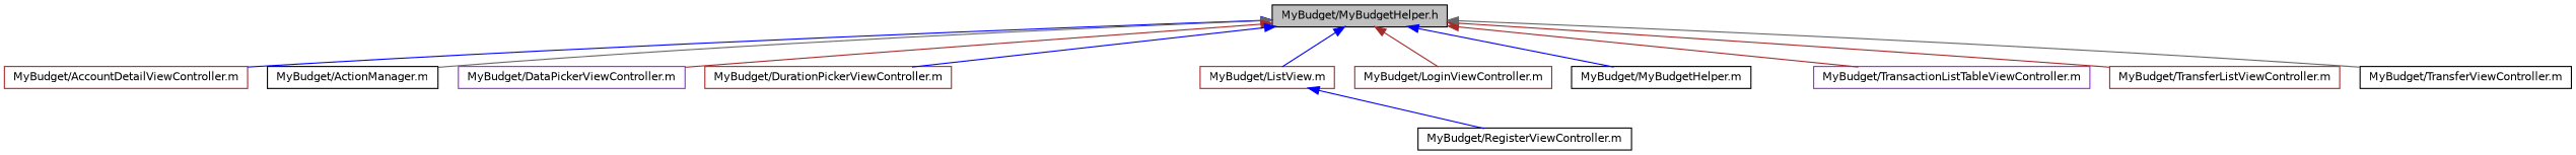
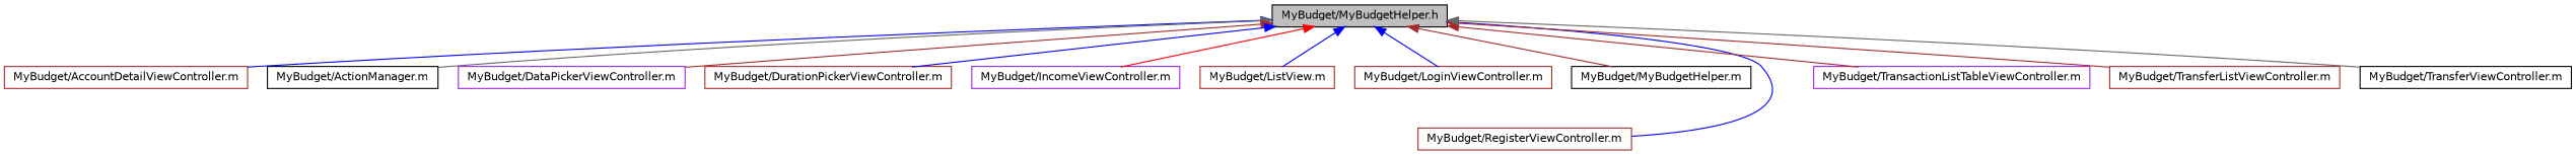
  digraph {
    node [color=brown fillcolor=white fontname=Helvetica fontsize=10 shape=record style=filled]
    edge [color=blue dir=back fontname=Helvetica fontsize=10 labelfontname=Helvetica labelfontsize=10 style=solid]
    n1 [color=black fillcolor=grey75 fontcolor=black height=0.2 label="MyBudget/MyBudgetHelper.h" width=0.4]
    n2 [height=0.2 label="MyBudget/AccountDetailViewController.m" width=0.4]
    n3 [color=black height=0.2 label="MyBudget/ActionManager.m" width=0.4]
    n4 [color=purple height=0.2 label="MyBudget/DataPickerViewController.m" width=0.4]
    n5 [height=0.2 label="MyBudget/DurationPickerViewController.m" width=0.4]
+   n6 [color=purple height=0.2 label="MyBudget/IncomeViewController.m" width=0.4]
    n7 [height=0.2 label="MyBudget/ListView.m" width=0.4]
    n8 [height=0.2 label="MyBudget/LoginViewController.m" width=0.4]
    n9 [color=black height=0.2 label="MyBudget/MyBudgetHelper.m" width=0.4]
-   n10 [color=black height=0.2 label="MyBudget/RegisterViewController.m" width=0.4]
+   n10 [height=0.2 label="MyBudget/RegisterViewController.m" width=0.4]
    n11 [color=purple height=0.2 label="MyBudget/TransactionListTableViewController.m" width=0.4]
    n12 [height=0.2 label="MyBudget/TransferListViewController.m" width=0.4]
    n13 [color=black height=0.2 label="MyBudget/TransferViewController.m" width=0.4]
    n1 -> n2
    n1 -> n3 [color=gray40]
    n1 -> n4 [color=brown]
    n1 -> n5
+   n1 -> n6 [color=red]
    n1 -> n7
-   n1 -> n8 [color=brown]
-   n1 -> n9
-   n7 -> n10
+   n1 -> n8
+   n1 -> n9 [color=brown]
+   n1 -> n10
    n1 -> n11 [color=brown]
    n1 -> n12 [color=brown]
    n1 -> n13 [color=gray40]
  }
